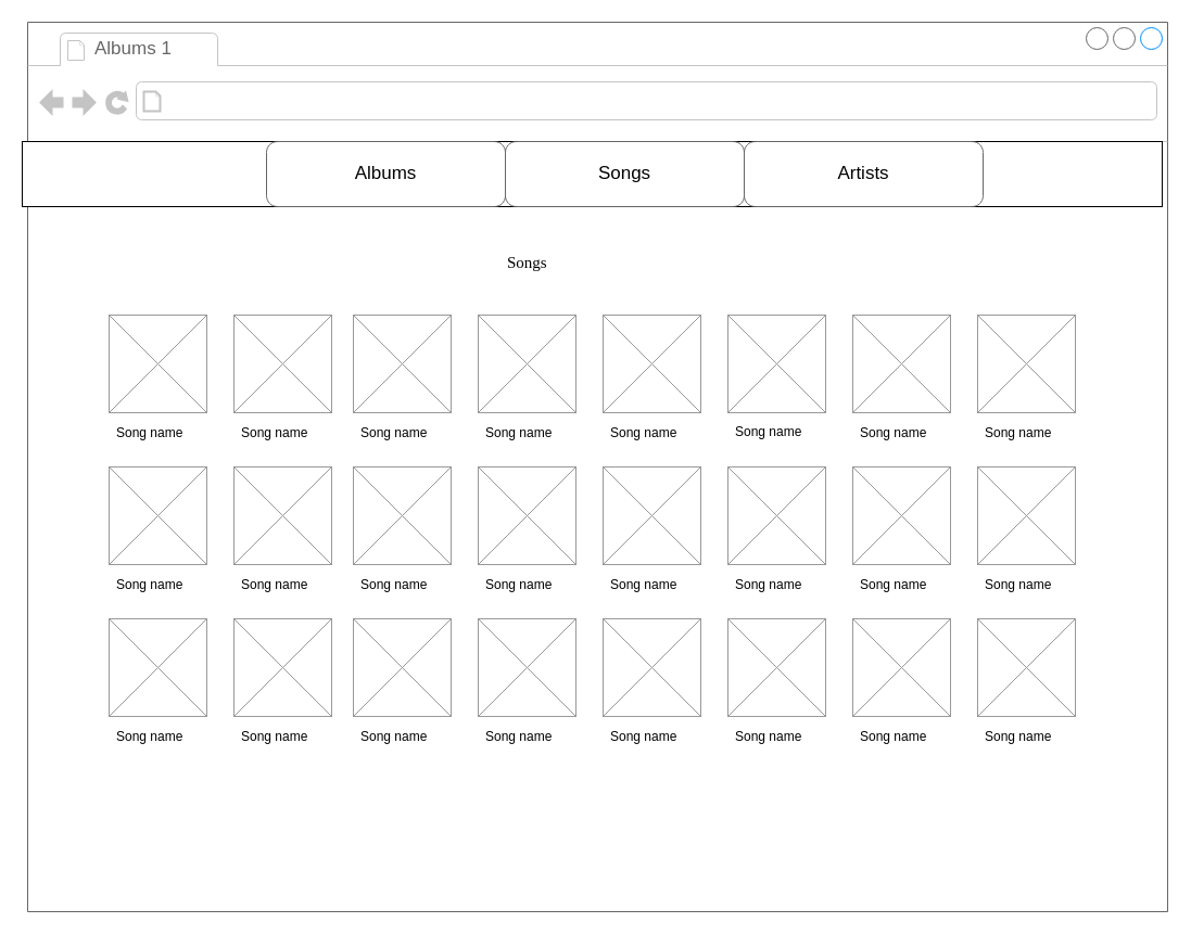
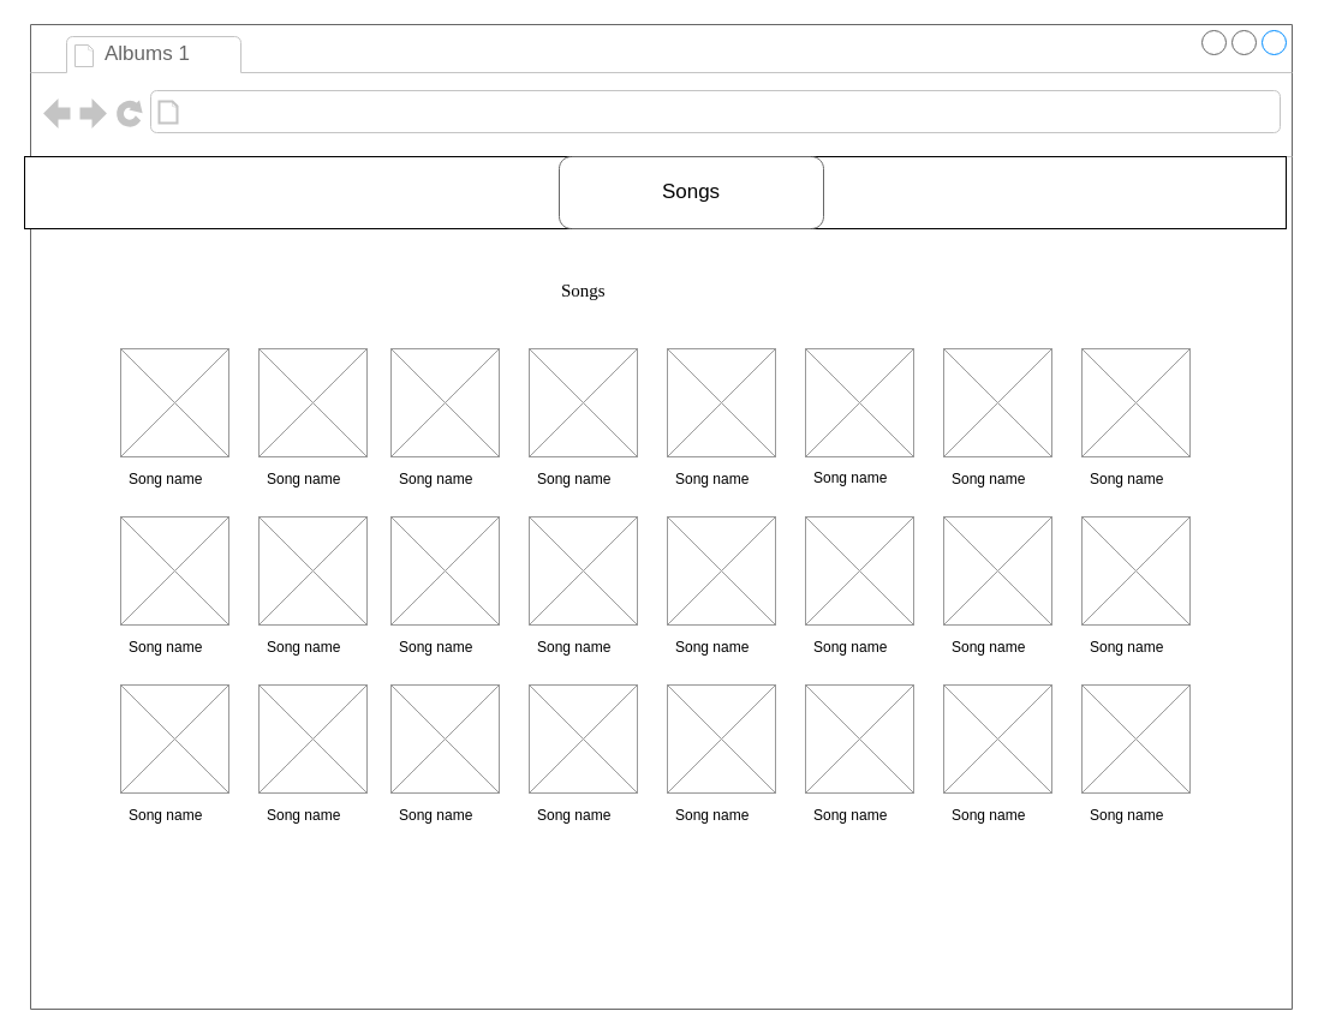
  <mxCell id="0" />
  <mxCell id="1" parent="0" />
  <mxCell id="2" value="" style="strokeWidth=1;shadow=0;dashed=0;align=center;html=1;shape=mxgraph.mockup.containers.browserWindow;rSize=0;strokeColor=#666666;mainText=,;recursiveResize=0;rounded=0;labelBackgroundColor=none;fontFamily=Verdana;fontSize=12" parent="1" vertex="1"><mxGeometry x="25" y="20" width="1050" height="820" as="geometry" /></mxCell>
  <mxCell id="3" value="Albums 1" style="strokeWidth=1;shadow=0;dashed=0;align=center;html=1;shape=mxgraph.mockup.containers.anchor;fontSize=17;fontColor=#666666;align=left;" parent="2" vertex="1"><mxGeometry x="60" y="12" width="110" height="26" as="geometry" /></mxCell>
  <mxCell id="4" value="Songs" style="text;html=1;points=[];align=left;verticalAlign=top;spacingTop=-4;fontSize=15;fontFamily=Verdana" parent="2" vertex="1"><mxGeometry x="440" y="210" width="170" height="30" as="geometry" /></mxCell>
  <mxCell id="5" value="" style="rounded=0;whiteSpace=wrap;html=1;" vertex="1" parent="2"><mxGeometry x="-5" y="110" width="1050" height="60" as="geometry" /></mxCell>
- <mxCell id="6" value="Albums" style="strokeWidth=1;shadow=0;dashed=0;align=center;html=1;shape=mxgraph.mockup.buttons.button;strokeColor=#666666;mainText=;buttonStyle=round;fontSize=17;fontStyle=0;fillColor=none;whiteSpace=wrap;rounded=0;labelBackgroundColor=none;" vertex="1" parent="2"><mxGeometry x="220" y="110" width="220" height="60" as="geometry" /></mxCell>
  <mxCell id="7" value="Songs" style="strokeWidth=1;shadow=0;dashed=0;align=center;html=1;shape=mxgraph.mockup.buttons.button;strokeColor=#666666;mainText=;buttonStyle=round;fontSize=17;fontStyle=0;fillColor=none;whiteSpace=wrap;rounded=0;labelBackgroundColor=none;" vertex="1" parent="2"><mxGeometry x="440" y="110" width="220" height="60" as="geometry" /></mxCell>
- <mxCell id="8" value="Artists" style="strokeWidth=1;shadow=0;dashed=0;align=center;html=1;shape=mxgraph.mockup.buttons.button;strokeColor=#666666;mainText=;buttonStyle=round;fontSize=17;fontStyle=0;fillColor=none;whiteSpace=wrap;rounded=0;labelBackgroundColor=none;" vertex="1" parent="2"><mxGeometry x="660" y="110" width="220" height="60" as="geometry" /></mxCell>
  <mxCell id="9" value="" style="verticalLabelPosition=bottom;shadow=0;dashed=0;align=center;html=1;verticalAlign=top;strokeWidth=1;shape=mxgraph.mockup.graphics.simpleIcon;strokeColor=#999999;" vertex="1" parent="2"><mxGeometry x="75" y="270" width="90" height="90" as="geometry" /></mxCell>
  <mxCell id="10" value="Song name" style="text;spacingTop=-5;whiteSpace=wrap;html=1;align=left;fontSize=12;fontFamily=Helvetica;fillColor=none;strokeColor=none;" vertex="1" parent="2"><mxGeometry x="80" y="370" width="80" height="20" as="geometry" /></mxCell>
  <mxCell id="11" value="" style="verticalLabelPosition=bottom;shadow=0;dashed=0;align=center;html=1;verticalAlign=top;strokeWidth=1;shape=mxgraph.mockup.graphics.simpleIcon;strokeColor=#999999;" vertex="1" parent="2"><mxGeometry x="190" y="270" width="90" height="90" as="geometry" /></mxCell>
  <mxCell id="12" value="Song name" style="text;spacingTop=-5;whiteSpace=wrap;html=1;align=left;fontSize=12;fontFamily=Helvetica;fillColor=none;strokeColor=none;" vertex="1" parent="2"><mxGeometry x="195" y="370" width="80" height="20" as="geometry" /></mxCell>
  <mxCell id="13" value="" style="verticalLabelPosition=bottom;shadow=0;dashed=0;align=center;html=1;verticalAlign=top;strokeWidth=1;shape=mxgraph.mockup.graphics.simpleIcon;strokeColor=#999999;" vertex="1" parent="2"><mxGeometry x="300" y="270" width="90" height="90" as="geometry" /></mxCell>
  <mxCell id="14" value="Song name" style="text;spacingTop=-5;whiteSpace=wrap;html=1;align=left;fontSize=12;fontFamily=Helvetica;fillColor=none;strokeColor=none;" vertex="1" parent="2"><mxGeometry x="305" y="370" width="80" height="20" as="geometry" /></mxCell>
  <mxCell id="15" value="" style="verticalLabelPosition=bottom;shadow=0;dashed=0;align=center;html=1;verticalAlign=top;strokeWidth=1;shape=mxgraph.mockup.graphics.simpleIcon;strokeColor=#999999;" vertex="1" parent="2"><mxGeometry x="415" y="270" width="90" height="90" as="geometry" /></mxCell>
  <mxCell id="16" value="Song name" style="text;spacingTop=-5;whiteSpace=wrap;html=1;align=left;fontSize=12;fontFamily=Helvetica;fillColor=none;strokeColor=none;" vertex="1" parent="2"><mxGeometry x="420" y="370" width="80" height="20" as="geometry" /></mxCell>
  <mxCell id="17" value="" style="verticalLabelPosition=bottom;shadow=0;dashed=0;align=center;html=1;verticalAlign=top;strokeWidth=1;shape=mxgraph.mockup.graphics.simpleIcon;strokeColor=#999999;" vertex="1" parent="2"><mxGeometry x="530" y="270" width="90" height="90" as="geometry" /></mxCell>
  <mxCell id="18" value="Song name" style="text;spacingTop=-5;whiteSpace=wrap;html=1;align=left;fontSize=12;fontFamily=Helvetica;fillColor=none;strokeColor=none;" vertex="1" parent="2"><mxGeometry x="535" y="370" width="80" height="20" as="geometry" /></mxCell>
  <mxCell id="19" value="" style="verticalLabelPosition=bottom;shadow=0;dashed=0;align=center;html=1;verticalAlign=top;strokeWidth=1;shape=mxgraph.mockup.graphics.simpleIcon;strokeColor=#999999;" vertex="1" parent="2"><mxGeometry x="645" y="270" width="90" height="90" as="geometry" /></mxCell>
  <mxCell id="20" value="Song name" style="text;spacingTop=-5;whiteSpace=wrap;html=1;align=left;fontSize=12;fontFamily=Helvetica;fillColor=none;strokeColor=none;" vertex="1" parent="2"><mxGeometry x="650" y="369" width="80" height="20" as="geometry" /></mxCell>
  <mxCell id="21" value="" style="verticalLabelPosition=bottom;shadow=0;dashed=0;align=center;html=1;verticalAlign=top;strokeWidth=1;shape=mxgraph.mockup.graphics.simpleIcon;strokeColor=#999999;" vertex="1" parent="2"><mxGeometry x="760" y="270" width="90" height="90" as="geometry" /></mxCell>
  <mxCell id="22" value="Song name" style="text;spacingTop=-5;whiteSpace=wrap;html=1;align=left;fontSize=12;fontFamily=Helvetica;fillColor=none;strokeColor=none;" vertex="1" parent="2"><mxGeometry x="765" y="370" width="80" height="20" as="geometry" /></mxCell>
  <mxCell id="23" value="" style="verticalLabelPosition=bottom;shadow=0;dashed=0;align=center;html=1;verticalAlign=top;strokeWidth=1;shape=mxgraph.mockup.graphics.simpleIcon;strokeColor=#999999;" vertex="1" parent="2"><mxGeometry x="875" y="270" width="90" height="90" as="geometry" /></mxCell>
  <mxCell id="24" value="Song name" style="text;spacingTop=-5;whiteSpace=wrap;html=1;align=left;fontSize=12;fontFamily=Helvetica;fillColor=none;strokeColor=none;" vertex="1" parent="2"><mxGeometry x="880" y="370" width="80" height="20" as="geometry" /></mxCell>
  <mxCell id="25" value="" style="verticalLabelPosition=bottom;shadow=0;dashed=0;align=center;html=1;verticalAlign=top;strokeWidth=1;shape=mxgraph.mockup.graphics.simpleIcon;strokeColor=#999999;" vertex="1" parent="2"><mxGeometry x="75" y="410" width="90" height="90" as="geometry" /></mxCell>
  <mxCell id="26" value="Song name" style="text;spacingTop=-5;whiteSpace=wrap;html=1;align=left;fontSize=12;fontFamily=Helvetica;fillColor=none;strokeColor=none;" vertex="1" parent="2"><mxGeometry x="80" y="510" width="80" height="20" as="geometry" /></mxCell>
  <mxCell id="27" value="" style="verticalLabelPosition=bottom;shadow=0;dashed=0;align=center;html=1;verticalAlign=top;strokeWidth=1;shape=mxgraph.mockup.graphics.simpleIcon;strokeColor=#999999;" vertex="1" parent="2"><mxGeometry x="190" y="410" width="90" height="90" as="geometry" /></mxCell>
  <mxCell id="28" value="Song name" style="text;spacingTop=-5;whiteSpace=wrap;html=1;align=left;fontSize=12;fontFamily=Helvetica;fillColor=none;strokeColor=none;" vertex="1" parent="2"><mxGeometry x="195" y="510" width="80" height="20" as="geometry" /></mxCell>
  <mxCell id="29" value="" style="verticalLabelPosition=bottom;shadow=0;dashed=0;align=center;html=1;verticalAlign=top;strokeWidth=1;shape=mxgraph.mockup.graphics.simpleIcon;strokeColor=#999999;" vertex="1" parent="2"><mxGeometry x="300" y="410" width="90" height="90" as="geometry" /></mxCell>
  <mxCell id="30" value="Song name" style="text;spacingTop=-5;whiteSpace=wrap;html=1;align=left;fontSize=12;fontFamily=Helvetica;fillColor=none;strokeColor=none;" vertex="1" parent="2"><mxGeometry x="305" y="510" width="80" height="20" as="geometry" /></mxCell>
  <mxCell id="31" value="" style="verticalLabelPosition=bottom;shadow=0;dashed=0;align=center;html=1;verticalAlign=top;strokeWidth=1;shape=mxgraph.mockup.graphics.simpleIcon;strokeColor=#999999;" vertex="1" parent="2"><mxGeometry x="415" y="410" width="90" height="90" as="geometry" /></mxCell>
  <mxCell id="32" value="Song name" style="text;spacingTop=-5;whiteSpace=wrap;html=1;align=left;fontSize=12;fontFamily=Helvetica;fillColor=none;strokeColor=none;" vertex="1" parent="2"><mxGeometry x="420" y="510" width="80" height="20" as="geometry" /></mxCell>
  <mxCell id="33" value="" style="verticalLabelPosition=bottom;shadow=0;dashed=0;align=center;html=1;verticalAlign=top;strokeWidth=1;shape=mxgraph.mockup.graphics.simpleIcon;strokeColor=#999999;" vertex="1" parent="2"><mxGeometry x="530" y="410" width="90" height="90" as="geometry" /></mxCell>
  <mxCell id="34" value="Song name" style="text;spacingTop=-5;whiteSpace=wrap;html=1;align=left;fontSize=12;fontFamily=Helvetica;fillColor=none;strokeColor=none;" vertex="1" parent="2"><mxGeometry x="535" y="510" width="80" height="20" as="geometry" /></mxCell>
  <mxCell id="35" value="" style="verticalLabelPosition=bottom;shadow=0;dashed=0;align=center;html=1;verticalAlign=top;strokeWidth=1;shape=mxgraph.mockup.graphics.simpleIcon;strokeColor=#999999;" vertex="1" parent="2"><mxGeometry x="645" y="410" width="90" height="90" as="geometry" /></mxCell>
  <mxCell id="36" value="Song name" style="text;spacingTop=-5;whiteSpace=wrap;html=1;align=left;fontSize=12;fontFamily=Helvetica;fillColor=none;strokeColor=none;" vertex="1" parent="2"><mxGeometry x="650" y="510" width="80" height="20" as="geometry" /></mxCell>
  <mxCell id="37" value="" style="verticalLabelPosition=bottom;shadow=0;dashed=0;align=center;html=1;verticalAlign=top;strokeWidth=1;shape=mxgraph.mockup.graphics.simpleIcon;strokeColor=#999999;" vertex="1" parent="2"><mxGeometry x="760" y="410" width="90" height="90" as="geometry" /></mxCell>
  <mxCell id="38" value="Song name" style="text;spacingTop=-5;whiteSpace=wrap;html=1;align=left;fontSize=12;fontFamily=Helvetica;fillColor=none;strokeColor=none;" vertex="1" parent="2"><mxGeometry x="765" y="510" width="80" height="20" as="geometry" /></mxCell>
  <mxCell id="39" value="" style="verticalLabelPosition=bottom;shadow=0;dashed=0;align=center;html=1;verticalAlign=top;strokeWidth=1;shape=mxgraph.mockup.graphics.simpleIcon;strokeColor=#999999;" vertex="1" parent="2"><mxGeometry x="875" y="410" width="90" height="90" as="geometry" /></mxCell>
  <mxCell id="40" value="Song name" style="text;spacingTop=-5;whiteSpace=wrap;html=1;align=left;fontSize=12;fontFamily=Helvetica;fillColor=none;strokeColor=none;" vertex="1" parent="2"><mxGeometry x="880" y="510" width="80" height="20" as="geometry" /></mxCell>
  <mxCell id="41" value="" style="verticalLabelPosition=bottom;shadow=0;dashed=0;align=center;html=1;verticalAlign=top;strokeWidth=1;shape=mxgraph.mockup.graphics.simpleIcon;strokeColor=#999999;" vertex="1" parent="2"><mxGeometry x="75" y="550" width="90" height="90" as="geometry" /></mxCell>
  <mxCell id="42" value="Song name" style="text;spacingTop=-5;whiteSpace=wrap;html=1;align=left;fontSize=12;fontFamily=Helvetica;fillColor=none;strokeColor=none;" vertex="1" parent="2"><mxGeometry x="80" y="650" width="80" height="20" as="geometry" /></mxCell>
  <mxCell id="43" value="" style="verticalLabelPosition=bottom;shadow=0;dashed=0;align=center;html=1;verticalAlign=top;strokeWidth=1;shape=mxgraph.mockup.graphics.simpleIcon;strokeColor=#999999;" vertex="1" parent="2"><mxGeometry x="190" y="550" width="90" height="90" as="geometry" /></mxCell>
  <mxCell id="44" value="Song name" style="text;spacingTop=-5;whiteSpace=wrap;html=1;align=left;fontSize=12;fontFamily=Helvetica;fillColor=none;strokeColor=none;" vertex="1" parent="2"><mxGeometry x="195" y="650" width="80" height="20" as="geometry" /></mxCell>
  <mxCell id="45" value="" style="verticalLabelPosition=bottom;shadow=0;dashed=0;align=center;html=1;verticalAlign=top;strokeWidth=1;shape=mxgraph.mockup.graphics.simpleIcon;strokeColor=#999999;" vertex="1" parent="2"><mxGeometry x="300" y="550" width="90" height="90" as="geometry" /></mxCell>
  <mxCell id="46" value="Song name" style="text;spacingTop=-5;whiteSpace=wrap;html=1;align=left;fontSize=12;fontFamily=Helvetica;fillColor=none;strokeColor=none;" vertex="1" parent="2"><mxGeometry x="305" y="650" width="80" height="20" as="geometry" /></mxCell>
  <mxCell id="47" value="" style="verticalLabelPosition=bottom;shadow=0;dashed=0;align=center;html=1;verticalAlign=top;strokeWidth=1;shape=mxgraph.mockup.graphics.simpleIcon;strokeColor=#999999;" vertex="1" parent="2"><mxGeometry x="415" y="550" width="90" height="90" as="geometry" /></mxCell>
  <mxCell id="48" value="Song name" style="text;spacingTop=-5;whiteSpace=wrap;html=1;align=left;fontSize=12;fontFamily=Helvetica;fillColor=none;strokeColor=none;" vertex="1" parent="2"><mxGeometry x="420" y="650" width="80" height="20" as="geometry" /></mxCell>
  <mxCell id="49" value="" style="verticalLabelPosition=bottom;shadow=0;dashed=0;align=center;html=1;verticalAlign=top;strokeWidth=1;shape=mxgraph.mockup.graphics.simpleIcon;strokeColor=#999999;" vertex="1" parent="2"><mxGeometry x="530" y="550" width="90" height="90" as="geometry" /></mxCell>
  <mxCell id="50" value="Song name" style="text;spacingTop=-5;whiteSpace=wrap;html=1;align=left;fontSize=12;fontFamily=Helvetica;fillColor=none;strokeColor=none;" vertex="1" parent="2"><mxGeometry x="535" y="650" width="80" height="20" as="geometry" /></mxCell>
  <mxCell id="51" value="" style="verticalLabelPosition=bottom;shadow=0;dashed=0;align=center;html=1;verticalAlign=top;strokeWidth=1;shape=mxgraph.mockup.graphics.simpleIcon;strokeColor=#999999;" vertex="1" parent="2"><mxGeometry x="645" y="550" width="90" height="90" as="geometry" /></mxCell>
  <mxCell id="52" value="Song name" style="text;spacingTop=-5;whiteSpace=wrap;html=1;align=left;fontSize=12;fontFamily=Helvetica;fillColor=none;strokeColor=none;" vertex="1" parent="2"><mxGeometry x="650" y="650" width="80" height="20" as="geometry" /></mxCell>
  <mxCell id="53" value="" style="verticalLabelPosition=bottom;shadow=0;dashed=0;align=center;html=1;verticalAlign=top;strokeWidth=1;shape=mxgraph.mockup.graphics.simpleIcon;strokeColor=#999999;" vertex="1" parent="2"><mxGeometry x="760" y="550" width="90" height="90" as="geometry" /></mxCell>
  <mxCell id="54" value="Song name" style="text;spacingTop=-5;whiteSpace=wrap;html=1;align=left;fontSize=12;fontFamily=Helvetica;fillColor=none;strokeColor=none;" vertex="1" parent="2"><mxGeometry x="765" y="650" width="80" height="20" as="geometry" /></mxCell>
  <mxCell id="55" value="" style="verticalLabelPosition=bottom;shadow=0;dashed=0;align=center;html=1;verticalAlign=top;strokeWidth=1;shape=mxgraph.mockup.graphics.simpleIcon;strokeColor=#999999;" vertex="1" parent="2"><mxGeometry x="875" y="550" width="90" height="90" as="geometry" /></mxCell>
  <mxCell id="56" value="Song name" style="text;spacingTop=-5;whiteSpace=wrap;html=1;align=left;fontSize=12;fontFamily=Helvetica;fillColor=none;strokeColor=none;" vertex="1" parent="2"><mxGeometry x="880" y="650" width="80" height="20" as="geometry" /></mxCell>
